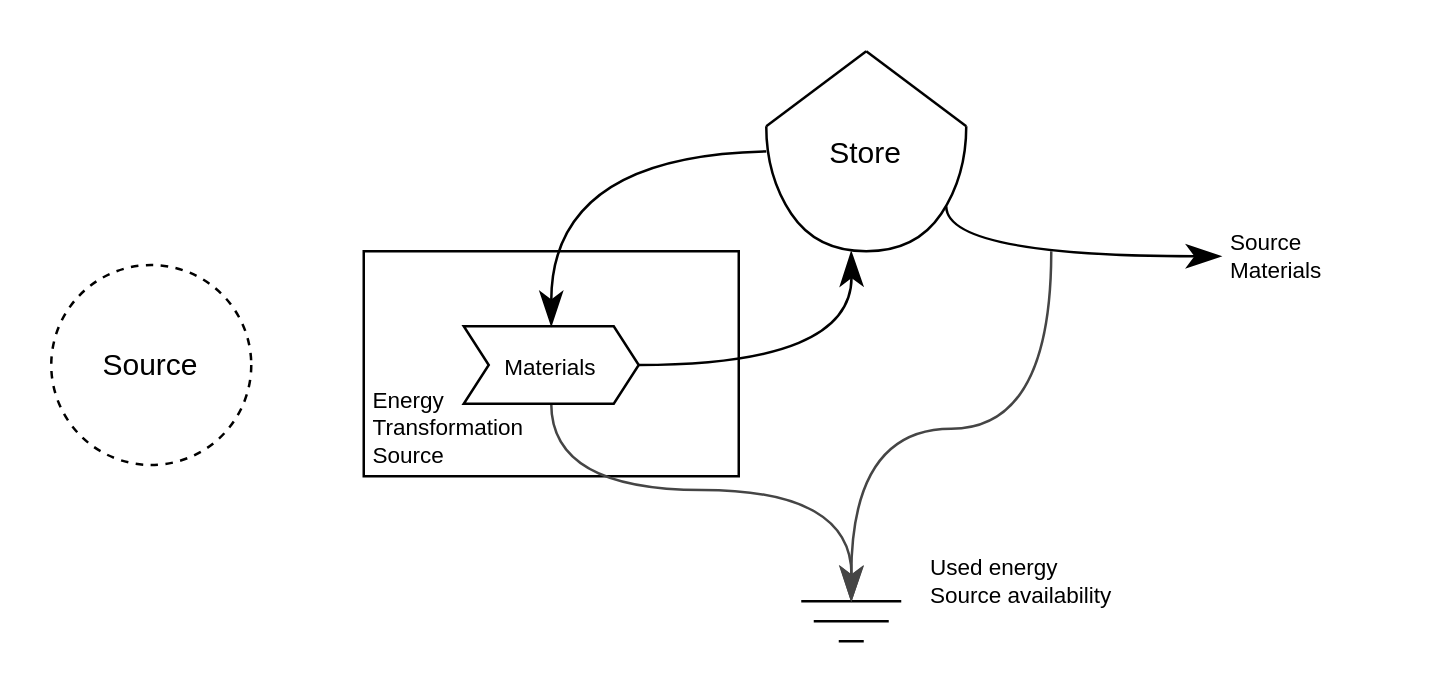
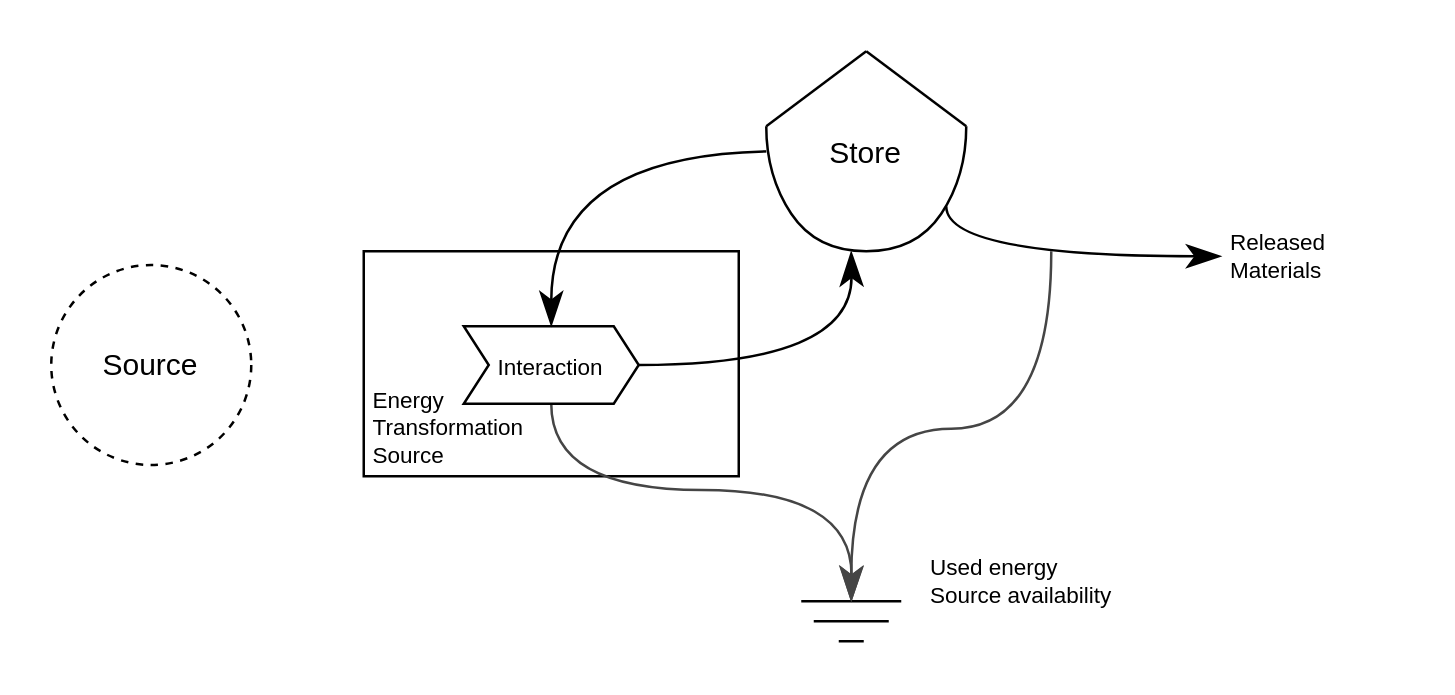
  <mxCell id="0" />
  <mxCell id="1" parent="0" />
  <mxCell id="2" value="" style="rounded=0;whiteSpace=wrap;html=1;strokeColor=#000000;strokeWidth=1;" parent="1" vertex="1"><mxGeometry x="145" y="100" width="150" height="90" as="geometry" /></mxCell>
  <mxCell id="3" value="Source" style="ellipse;whiteSpace=wrap;html=1;aspect=fixed;dashed=1;" parent="1" vertex="1"><mxGeometry x="20" y="105.5" width="80" height="80" as="geometry" /></mxCell>
  <mxCell id="4" style="edgeStyle=orthogonalEdgeStyle;rounded=0;orthogonalLoop=1;jettySize=auto;html=1;exitX=1;exitY=0.5;exitDx=0;exitDy=0;startArrow=none;startFill=0;endArrow=classicThin;endFill=1;endSize=11;strokeWidth=1;curved=1;" parent="1" source="6" edge="1"><mxGeometry relative="1" as="geometry"><mxPoint x="340" y="100" as="targetPoint" /></mxGeometry></mxCell>
  <mxCell id="5" style="edgeStyle=orthogonalEdgeStyle;curved=1;rounded=0;orthogonalLoop=1;jettySize=auto;html=1;exitX=0.5;exitY=1;exitDx=0;exitDy=0;fontSize=9;startArrow=none;startFill=0;endArrow=classicThin;endFill=1;endSize=11;strokeWidth=1;strokeColor=#454545;" parent="1" source="6" edge="1"><mxGeometry relative="1" as="geometry"><mxPoint x="340" y="240" as="targetPoint" /></mxGeometry></mxCell>
- <mxCell id="6" value="&lt;font style=&quot;font-size: 9px&quot;&gt;Materials&lt;/font&gt;" style="shape=step;perimeter=stepPerimeter;whiteSpace=wrap;html=1;fixedSize=1;size=10;strokeColor=#000000;strokeWidth=1;" parent="1" vertex="1"><mxGeometry x="185" y="130" width="70" height="31" as="geometry" /></mxCell>
+ <mxCell id="6" value="&lt;font style=&quot;font-size: 9px&quot;&gt;Interaction&lt;/font&gt;" style="shape=step;perimeter=stepPerimeter;whiteSpace=wrap;html=1;fixedSize=1;size=10;strokeColor=#000000;strokeWidth=1;" parent="1" vertex="1"><mxGeometry x="185" y="130" width="70" height="31" as="geometry" /></mxCell>
  <mxCell id="7" value="Energy Transformation Source" style="text;html=1;strokeColor=none;fillColor=none;align=left;verticalAlign=middle;whiteSpace=wrap;rounded=0;fontSize=9;" parent="1" vertex="1"><mxGeometry x="147" y="149" width="70" height="43" as="geometry" /></mxCell>
  <mxCell id="8" style="edgeStyle=orthogonalEdgeStyle;rounded=0;orthogonalLoop=1;jettySize=auto;html=1;startArrow=none;startFill=0;endArrow=classicThin;endFill=1;endSize=11;strokeWidth=1;curved=1;entryX=0.5;entryY=0;entryDx=0;entryDy=0;" parent="1" target="6" edge="1"><mxGeometry relative="1" as="geometry"><mxPoint x="350" y="110" as="targetPoint" /><mxPoint x="310" y="60" as="sourcePoint" /></mxGeometry></mxCell>
  <mxCell id="9" value="Store" style="group;fillColor=#FFFFFF;strokeWidth=11;verticalAlign=middle;" parent="1" vertex="1" connectable="0"><mxGeometry x="306" y="20" width="80" height="80" as="geometry" /></mxCell>
  <mxCell id="10" value="" style="endArrow=none;html=1;" parent="9" edge="1"><mxGeometry width="50" height="50" relative="1" as="geometry"><mxPoint y="30" as="sourcePoint" /><mxPoint x="40" as="targetPoint" /></mxGeometry></mxCell>
  <mxCell id="11" value="" style="curved=1;endArrow=none;html=1;endFill=0;" parent="9" edge="1"><mxGeometry width="50" height="50" relative="1" as="geometry"><mxPoint y="30" as="sourcePoint" /><mxPoint x="80" y="30" as="targetPoint" /><Array as="points"><mxPoint y="50" /><mxPoint x="20" y="80" /><mxPoint x="60" y="80" /><mxPoint x="80" y="50" /></Array></mxGeometry></mxCell>
  <mxCell id="12" value="" style="endArrow=none;html=1;" parent="9" edge="1"><mxGeometry width="50" height="50" relative="1" as="geometry"><mxPoint x="80" y="30" as="sourcePoint" /><mxPoint x="40" as="targetPoint" /></mxGeometry></mxCell>
  <mxCell id="13" style="edgeStyle=orthogonalEdgeStyle;rounded=0;orthogonalLoop=1;jettySize=auto;html=1;startArrow=none;startFill=0;endArrow=classicThin;endFill=1;endSize=11;strokeWidth=1;curved=1;entryX=0;entryY=0.465;entryDx=0;entryDy=0;entryPerimeter=0;" parent="1" edge="1"><mxGeometry relative="1" as="geometry"><mxPoint x="488" y="101.995" as="targetPoint" /><mxPoint x="378" y="82" as="sourcePoint" /><Array as="points"><mxPoint x="378" y="102" /></Array></mxGeometry></mxCell>
- <mxCell id="14" value="Source&lt;br&gt;Materials" style="text;html=1;strokeColor=none;fillColor=none;align=left;verticalAlign=middle;whiteSpace=wrap;rounded=0;fontSize=9;" parent="1" vertex="1"><mxGeometry x="490" y="80" width="70" height="43" as="geometry" /></mxCell>
+ <mxCell id="14" value="Released&lt;br&gt;Materials" style="text;html=1;strokeColor=none;fillColor=none;align=left;verticalAlign=middle;whiteSpace=wrap;rounded=0;fontSize=9;" parent="1" vertex="1"><mxGeometry x="490" y="80" width="70" height="43" as="geometry" /></mxCell>
  <mxCell id="15" value="Used energy&lt;br&gt;Source availability" style="text;html=1;strokeColor=none;fillColor=none;align=left;verticalAlign=middle;whiteSpace=wrap;rounded=0;fontSize=9;" parent="1" vertex="1"><mxGeometry x="370" y="210" width="99" height="43" as="geometry" /></mxCell>
  <mxCell id="16" value="" style="group;fontSize=9;strokeWidth=0;align=left;verticalAlign=middle;" parent="1" vertex="1" connectable="0"><mxGeometry x="320" y="210" width="40" height="46" as="geometry" /></mxCell>
  <mxCell id="17" value="" style="endArrow=none;html=1;" parent="16" edge="1"><mxGeometry y="-50" width="50" height="50" as="geometry"><mxPoint y="30" as="sourcePoint" /><mxPoint x="40" y="30" as="targetPoint" /></mxGeometry></mxCell>
  <mxCell id="18" value="" style="endArrow=none;html=1;" parent="16" edge="1"><mxGeometry x="-5" y="-52" width="50" height="50" as="geometry"><mxPoint x="5" y="38" as="sourcePoint" /><mxPoint x="35" y="38" as="targetPoint" /></mxGeometry></mxCell>
  <mxCell id="19" value="" style="endArrow=none;html=1;" parent="16" edge="1"><mxGeometry x="-5" y="-54" width="50" height="50" as="geometry"><mxPoint x="15" y="46" as="sourcePoint" /><mxPoint x="25" y="46" as="targetPoint" /></mxGeometry></mxCell>
  <mxCell id="20" style="edgeStyle=orthogonalEdgeStyle;curved=1;rounded=0;orthogonalLoop=1;jettySize=auto;html=1;fontSize=9;startArrow=none;startFill=0;endArrow=classicThin;endFill=1;endSize=11;strokeWidth=1;strokeColor=#454545;" parent="1" edge="1"><mxGeometry relative="1" as="geometry"><mxPoint x="340" y="240" as="targetPoint" /><mxPoint x="420" y="100" as="sourcePoint" /><Array as="points"><mxPoint x="420" y="171" /><mxPoint x="340" y="171" /></Array></mxGeometry></mxCell>
